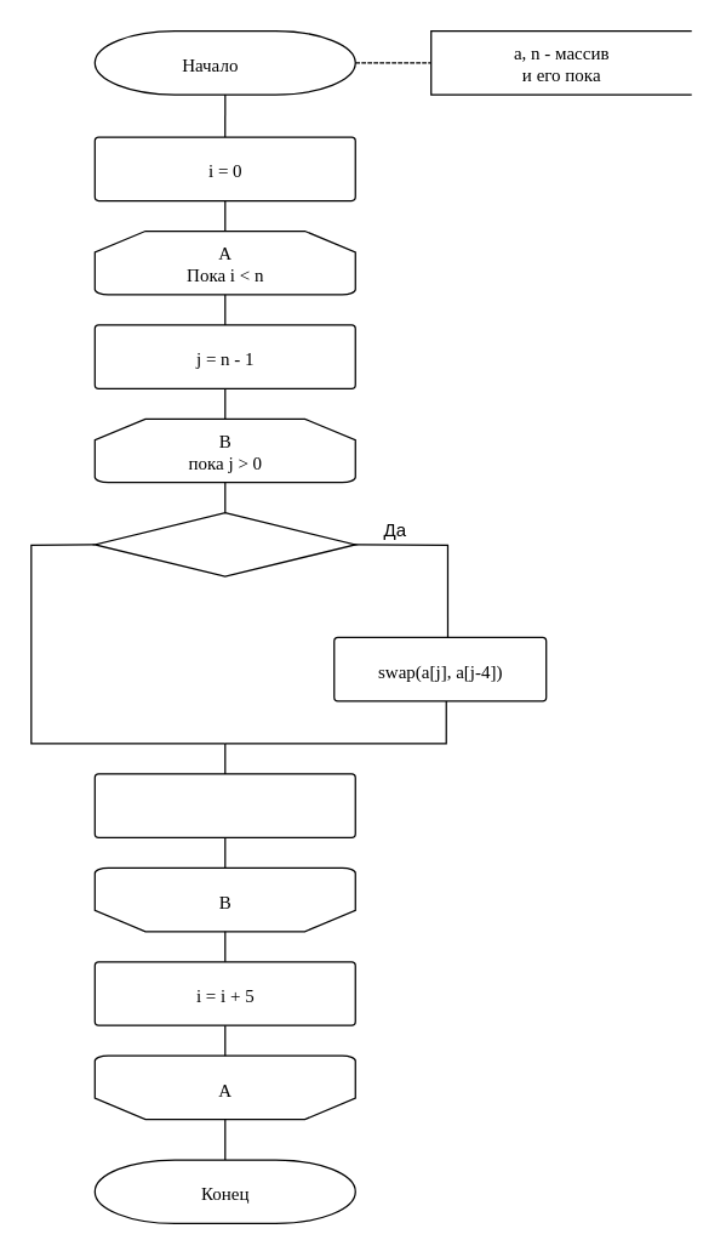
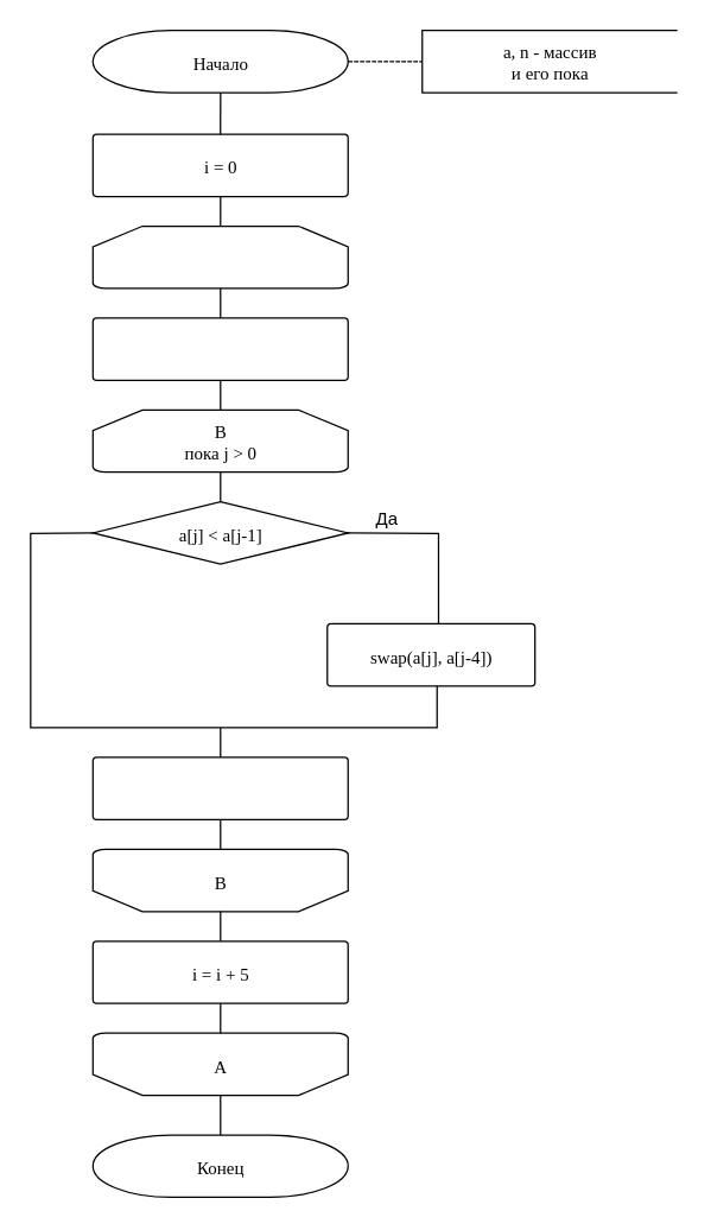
  <mxCell id="0" />
  <mxCell id="1" parent="0" />
  <mxCell id="2" style="graphMlID=n0;gradientDirection=east;shape=mxgraph.flowchart.terminator;strokeWidth=1.0" parent="1" vertex="1"><mxGeometry x="62.004" width="172.004" height="41.938" as="geometry" y="20" /></mxCell>
- <mxCell id="3" value="Начало" style="text;html=1;spacing=0;align=center;fontFamily=dialog;fontSize=12;fontStyle=0;=center;verticalAlign=bottom" parent="2" vertex="1"><mxGeometry x="51.086" y="11.984" width="49.832" height="17.969" as="geometry" /></mxCell>
+ <mxCell id="3" value="Начало" style="text;html=1;spacing=0;align=center;fontFamily=dialog;fontSize=12;fontStyle=0;=center;verticalAlign=bottom" parent="2" vertex="1"><mxGeometry x="61.086" y="11.984" width="49.832" height="17.969" as="geometry" /></mxCell>
  <mxCell id="4" style="graphMlID=n1;gradientDirection=east;shape=mxgraph.flowchart.annotation_1;strokeWidth=1.0" parent="1" vertex="1"><mxGeometry x="284.008" width="172.004" height="41.938" as="geometry" y="20" /></mxCell>
  <mxCell id="5" value="a, n - массив &lt;br&gt;и его пока" style="text;html=1;spacing=0;align=center;fontFamily=dialog;fontSize=12;fontStyle=0;=center;verticalAlign=bottom" parent="4" vertex="1"><mxGeometry x="37.651" y="5" width="96.701" height="31.938" as="geometry" /></mxCell>
  <mxCell id="6" style="graphMlID=n3;gradientDirection=east;shape=mxgraph.flowchart.loop_limit;strokeWidth=1.0" parent="1" vertex="1"><mxGeometry x="62.004" y="151.942" width="172.004" height="41.938" as="geometry" /></mxCell>
- <mxCell id="7" value="А&lt;br&gt;Пока i &amp;lt; n" style="text;html=1;spacing=0;align=center;fontFamily=dialog;fontSize=12;fontStyle=0;=center;verticalAlign=bottom" parent="6" vertex="1"><mxGeometry x="44.41" y="5" width="83.184" height="31.938" as="geometry" /></mxCell>
  <mxCell id="8" style="graphMlID=n5;gradientDirection=east;shape=mxgraph.flowchart.loop_limit;strokeWidth=1.0" parent="1" vertex="1"><mxGeometry x="62.004" y="275.817" width="172.004" height="41.938" as="geometry" /></mxCell>
  <mxCell id="9" value="B&lt;br&gt;пока j &amp;gt; 0" style="text;html=1;spacing=0;align=center;fontFamily=dialog;fontSize=12;fontStyle=0;=center;verticalAlign=bottom" parent="8" vertex="1"><mxGeometry x="52.889" y="5" width="66.227" height="31.938" as="geometry" /></mxCell>
  <mxCell id="10" style="graphMlID=n6;gradientDirection=east;shape=mxgraph.flowchart.loop_limit;flipV=1;strokeWidth=1.0" parent="1" vertex="1"><mxGeometry x="62.004" y="571.938" width="172.004" height="41.938" as="geometry" /></mxCell>
  <mxCell id="11" value="B" style="text;html=1;spacing=0;align=center;fontFamily=dialog;fontSize=12;fontStyle=0;=center;verticalAlign=bottom" parent="10" vertex="1"><mxGeometry x="79.886" y="11.984" width="12.232" height="17.969" as="geometry" /></mxCell>
  <mxCell id="12" style="graphMlID=n7;gradientDirection=east;shape=mxgraph.flowchart.loop_limit;flipV=1;strokeWidth=1.0" parent="1" vertex="1"><mxGeometry x="62.004" y="695.812" width="172.004" height="41.938" as="geometry" /></mxCell>
  <mxCell id="13" value="A" style="text;html=1;spacing=0;align=center;fontFamily=dialog;fontSize=12;fontStyle=0;=center;verticalAlign=bottom" parent="12" vertex="1"><mxGeometry x="79.897" y="11.984" width="12.209" height="17.969" as="geometry" /></mxCell>
  <mxCell id="14" style="graphMlID=n9;gradientDirection=east;shape=mxgraph.flowchart.decision;strokeWidth=1.0" parent="1" vertex="1"><mxGeometry x="62.004" y="337.755" width="172.004" height="41.938" as="geometry" /></mxCell>
+ <mxCell id="15" value="a[j] &amp;lt; a[j-1]" style="text;html=1;spacing=0;align=center;fontFamily=dialog;fontSize=12;fontStyle=0;=center;verticalAlign=bottom" parent="14" vertex="1"><mxGeometry x="39.26" y="11.984" width="93.484" height="17.969" as="geometry" /></mxCell>
  <mxCell id="16" style="graphMlID=n11;gradientDirection=east;shape=mxgraph.flowchart.terminator;strokeWidth=1.0" parent="1" vertex="1"><mxGeometry x="62.006" y="764.5" width="172.004" height="41.938" as="geometry" /></mxCell>
  <mxCell id="17" value="Конец" style="text;html=1;spacing=0;align=center;fontFamily=dialog;fontSize=12;fontStyle=0;=center;verticalAlign=bottom" parent="16" vertex="1"><mxGeometry x="64.373" y="11.984" width="43.258" height="17.969" as="geometry" /></mxCell>
  <mxCell id="18" style="graphMlID=n12;gradientDirection=east;shape=mxgraph.flowchart.process;strokeWidth=1.0" parent="1" vertex="1"><mxGeometry x="62.004" y="213.88" width="172.004" height="41.938" as="geometry" /></mxCell>
- <mxCell id="19" value="j = n - 1" style="text;html=1;spacing=0;align=center;fontFamily=dialog;fontSize=12;fontStyle=0;=center;verticalAlign=bottom" parent="18" vertex="1"><mxGeometry x="67.654" y="11.984" width="36.695" height="17.969" as="geometry" /></mxCell>
  <mxCell id="20" style="graphMlID=n13;gradientDirection=east;shape=mxgraph.flowchart.process;strokeWidth=1.0" parent="1" vertex="1"><mxGeometry x="62.004" y="90.005" width="172.004" height="41.938" as="geometry" /></mxCell>
  <mxCell id="21" value="i = 0" style="text;html=1;spacing=0;align=center;fontFamily=dialog;fontSize=12;fontStyle=0;=center;verticalAlign=bottom" parent="20" vertex="1"><mxGeometry x="67.654" y="11.984" width="36.695" height="17.969" as="geometry" /></mxCell>
  <mxCell id="22" style="graphMlID=n14;gradientDirection=east;shape=mxgraph.flowchart.process;strokeWidth=1.0" parent="1" vertex="1"><mxGeometry x="62.004" y="510" width="172.004" height="41.938" as="geometry" /></mxCell>
  <mxCell id="23" style="graphMlID=n15;gradientDirection=east;shape=mxgraph.flowchart.process;strokeWidth=1.0" parent="1" vertex="1"><mxGeometry x="62.004" y="633.875" width="172.004" height="41.938" as="geometry" /></mxCell>
  <mxCell id="24" value="i = i + 5" style="text;html=1;spacing=0;align=center;fontFamily=dialog;fontSize=12;fontStyle=0;=center;verticalAlign=bottom" parent="23" vertex="1"><mxGeometry x="57.146" y="11.984" width="57.713" height="17.969" as="geometry" /></mxCell>
  <mxCell id="25" value="" style="graphMlID=e1;rounded=0;endArrow=none;dashed=1;dashPattern=3 1;strokeWidth=1.0;startArrow=none;startFill=1;endFill=1" parent="1" source="2" target="4" edge="1"><mxGeometry relative="1" as="geometry" /></mxCell>
  <mxCell id="26" value="" style="graphMlID=e4;rounded=0;endArrow=none;strokeWidth=1.0;startArrow=none;startFill=1;endFill=1;exitX=0.5;exitY=1;entryX=0.5;entryY=0" parent="1" source="10" target="23" edge="1"><mxGeometry relative="1" as="geometry" /></mxCell>
  <mxCell id="27" value="" style="graphMlID=e5;rounded=0;endArrow=none;strokeWidth=1.0;startArrow=none;startFill=1;endFill=1;exitX=0.5;exitY=1;entryX=0.5;entryY=0" parent="1" source="23" target="12" edge="1"><mxGeometry relative="1" as="geometry" /></mxCell>
  <mxCell id="28" value="" style="graphMlID=e6;rounded=0;endArrow=none;strokeWidth=1.0;startArrow=none;startFill=1;endFill=1;exitX=0.5;exitY=1;" parent="1" source="2" edge="1"><mxGeometry relative="1" as="geometry"><mxPoint x="148" y="90" as="targetPoint" /></mxGeometry></mxCell>
  <mxCell id="29" value="" style="graphMlID=e8;rounded=0;endArrow=none;strokeWidth=1.0;startArrow=none;startFill=1;endFill=1;exitX=0.5;exitY=1;entryX=0.5;entryY=0" parent="1" source="20" target="6" edge="1"><mxGeometry relative="1" as="geometry" /></mxCell>
  <mxCell id="30" value="" style="graphMlID=e9;rounded=0;endArrow=none;strokeWidth=1.0;startArrow=none;startFill=1;endFill=1;exitX=0.5;exitY=1;entryX=0.5;entryY=0" parent="1" source="6" target="18" edge="1"><mxGeometry relative="1" as="geometry" /></mxCell>
  <mxCell id="31" value="" style="graphMlID=e10;rounded=0;endArrow=none;strokeWidth=1.0;startArrow=none;startFill=1;endFill=1;exitX=0.5;exitY=1;entryX=0.5;entryY=0" parent="1" source="18" target="8" edge="1"><mxGeometry relative="1" as="geometry" /></mxCell>
  <mxCell id="32" value="" style="graphMlID=e11;rounded=0;endArrow=none;strokeWidth=1.0;startArrow=none;startFill=1;endFill=1;exitX=0.5;exitY=1;entryX=0.5;entryY=0" parent="1" source="8" target="14" edge="1"><mxGeometry relative="1" as="geometry" /></mxCell>
  <mxCell id="33" value="" style="graphMlID=e13;rounded=0;endArrow=none;strokeWidth=1.0;startArrow=none;startFill=1;endFill=1;exitX=0.5;exitY=1;entryX=0.5;entryY=0" parent="1" target="22" edge="1"><mxGeometry relative="1" as="geometry"><mxPoint x="148.006" y="490" as="sourcePoint" /></mxGeometry></mxCell>
  <mxCell id="34" value="" style="graphMlID=e14;rounded=0;endArrow=none;strokeWidth=1.0;startArrow=none;startFill=1;endFill=1;exitX=0.5;exitY=1;entryX=0.5;entryY=0" parent="1" source="22" target="10" edge="1"><mxGeometry relative="1" as="geometry" /></mxCell>
  <mxCell id="35" value="" style="graphMlID=e5;rounded=0;endArrow=none;strokeWidth=1.0;startArrow=none;startFill=1;endFill=1;exitX=0.5;exitY=0;entryX=0.5;entryY=0;entryDx=0;entryDy=0;entryPerimeter=0;exitDx=0;exitDy=0;exitPerimeter=0;" edge="1" parent="1" source="12" target="16"><mxGeometry relative="1" as="geometry"><mxPoint x="158.006" y="685.812" as="sourcePoint" /><mxPoint x="158.006" y="705.812" as="targetPoint" /></mxGeometry></mxCell>
  <mxCell id="36" style="graphMlID=n12;gradientDirection=east;shape=mxgraph.flowchart.process;strokeWidth=1.0" vertex="1" parent="1"><mxGeometry x="220" y="420" width="140" height="41.94" as="geometry" /></mxCell>
  <mxCell id="37" value="swap(a[j], a[j-4])" style="text;html=1;spacing=0;align=center;fontFamily=dialog;fontSize=12;fontStyle=0;=center;verticalAlign=bottom" vertex="1" parent="36"><mxGeometry x="55.066" y="11.985" width="29.868" height="17.97" as="geometry" /></mxCell>
  <mxCell id="38" value="" style="graphMlID=e11;rounded=0;endArrow=none;strokeWidth=1.0;startArrow=none;startFill=1;endFill=1;exitX=1;exitY=0.5;entryX=0.5;entryY=0;entryDx=0;entryDy=0;entryPerimeter=0;exitDx=0;exitDy=0;exitPerimeter=0;" edge="1" parent="1"><mxGeometry relative="1" as="geometry"><mxPoint x="233.008" y="358.724" as="sourcePoint" /><mxPoint x="295.006" y="420" as="targetPoint" /><Array as="points"><mxPoint x="295" y="359" /></Array></mxGeometry></mxCell>
  <mxCell id="39" value="Да" style="text;html=1;align=center;verticalAlign=middle;resizable=0;points=[];autosize=1;strokeColor=none;fillColor=none;" vertex="1" parent="1"><mxGeometry x="245" y="340" width="30" height="20" as="geometry" /></mxCell>
  <mxCell id="40" value="" style="graphMlID=e11;rounded=0;endArrow=none;strokeWidth=1.0;startArrow=none;startFill=1;endFill=1;entryX=0;entryY=0.5;entryDx=0;entryDy=0;entryPerimeter=0;" edge="1" parent="1" target="14"><mxGeometry relative="1" as="geometry"><mxPoint x="148" y="490" as="sourcePoint" /><mxPoint x="158.006" y="347.755" as="targetPoint" /><Array as="points"><mxPoint x="20" y="490" /><mxPoint x="20" y="359" /></Array></mxGeometry></mxCell>
  <mxCell id="41" value="" style="graphMlID=e11;rounded=0;endArrow=none;strokeWidth=1.0;startArrow=none;startFill=1;endFill=1;exitX=0.5;exitY=1;exitDx=0;exitDy=0;exitPerimeter=0;" edge="1" parent="1"><mxGeometry relative="1" as="geometry"><mxPoint x="294.006" y="461.938" as="sourcePoint" /><mxPoint x="148" y="490" as="targetPoint" /><Array as="points"><mxPoint x="294" y="490" /></Array></mxGeometry></mxCell>
